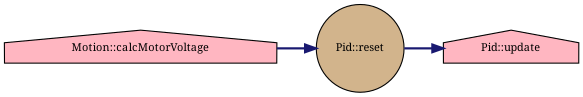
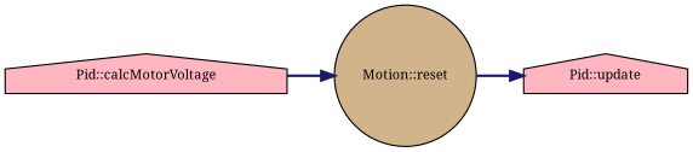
  digraph {
    fontname="Noto Serif"
    rankdir=LR
    node [color=black fillcolor=lightpink fontname="Noto Serif" fontsize=10 shape=house style=filled]
    edge [color=midnightblue fontname="Noto Serif" fontsize=10 labelfontname=Helvetica labelfontsize=10 style=bold]
-   n1 [fontcolor=black height=0.2 label="Motion::calcMotorVoltage" width=0.4]
-   n2 [fillcolor=tan height=0.2 label="Pid::reset" shape=circle width=0.4]
+   n1 [fontcolor=black height=0.2 label="Pid::calcMotorVoltage" width=0.4]
+   n2 [fillcolor=tan height=0.2 label="Motion::reset" shape=circle width=0.4]
    n3 [height=0.2 label="Pid::update" width=0.4]
    n1 -> n2
    n2 -> n3
  }
